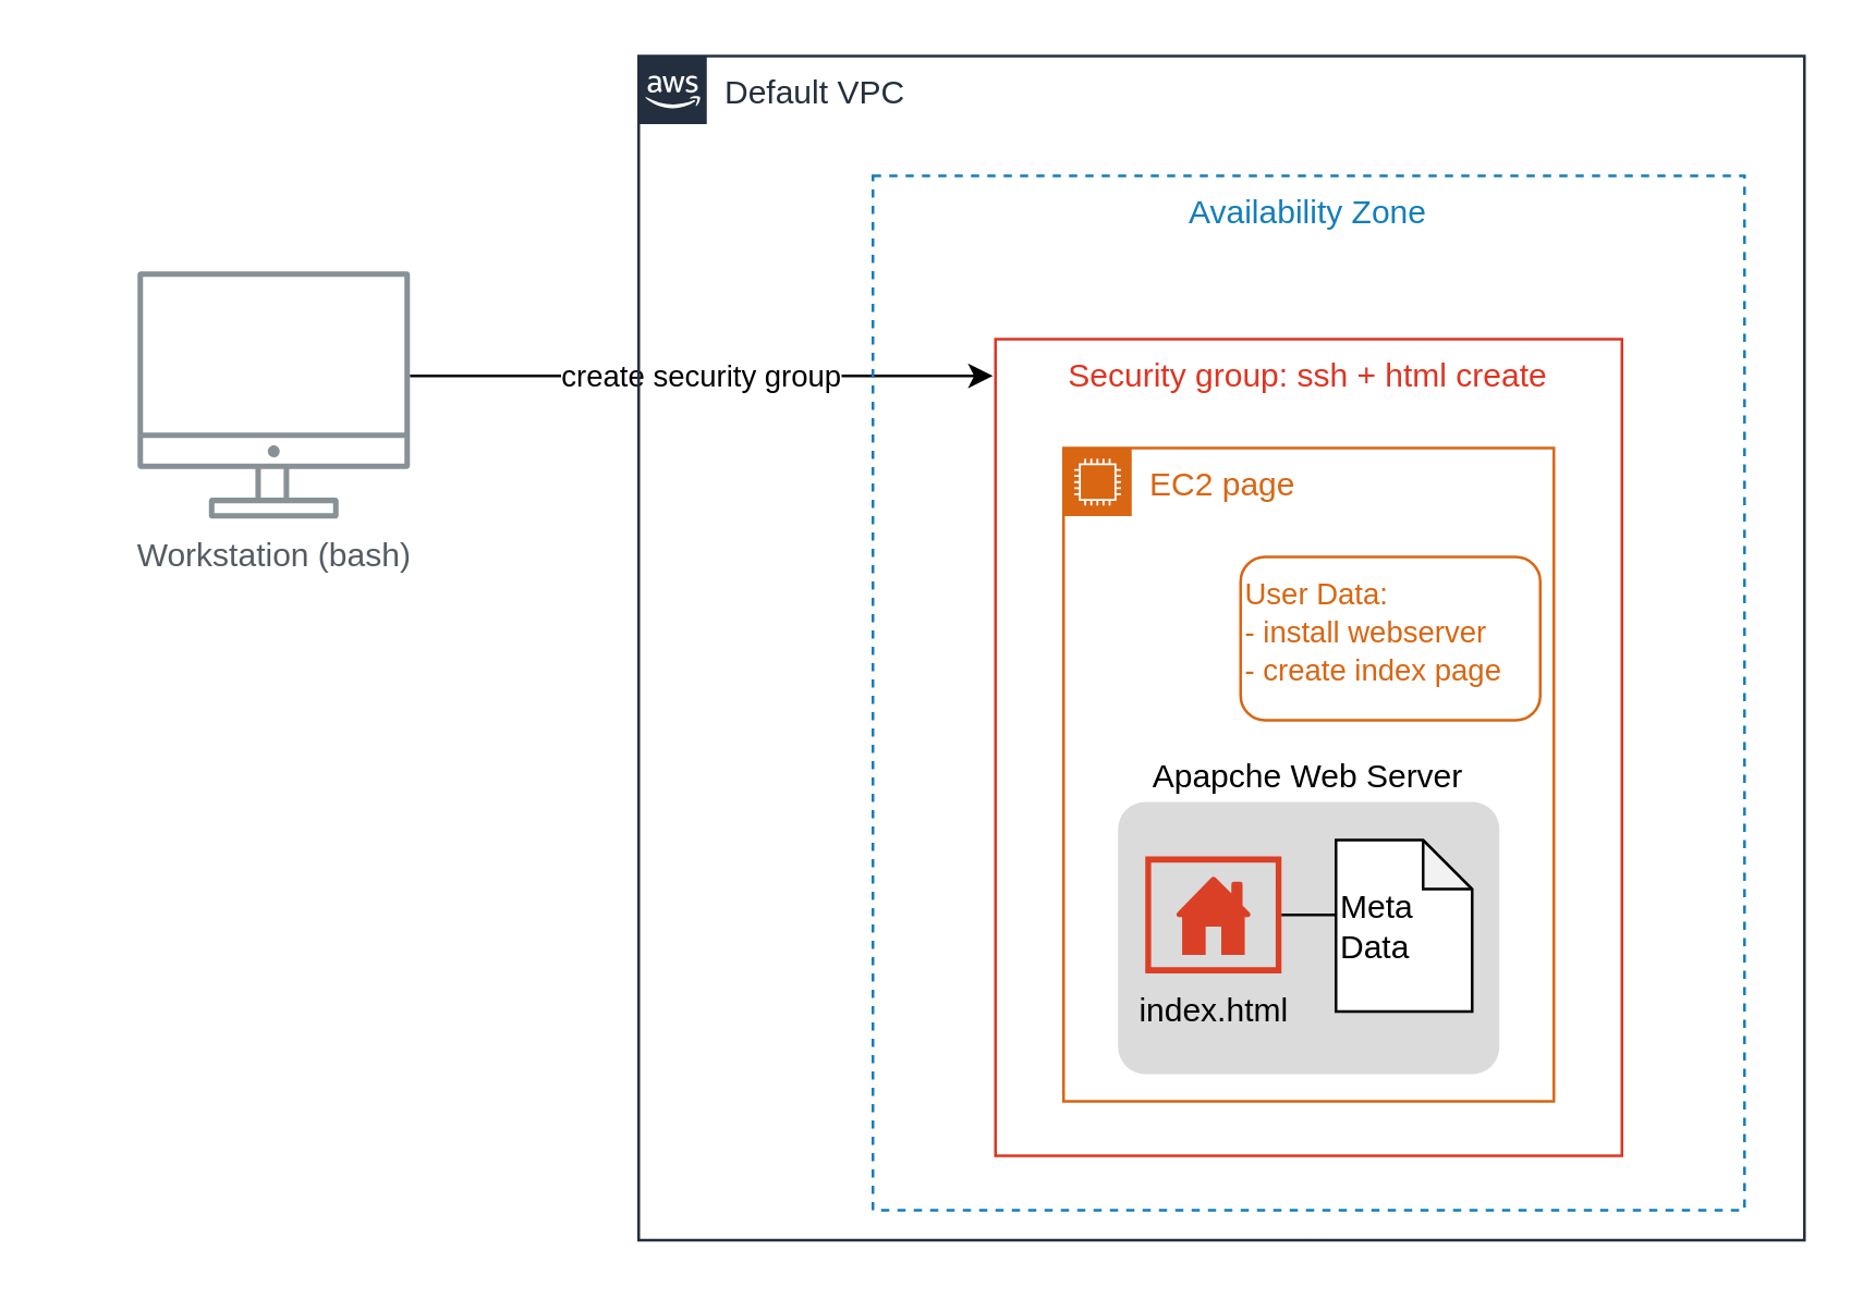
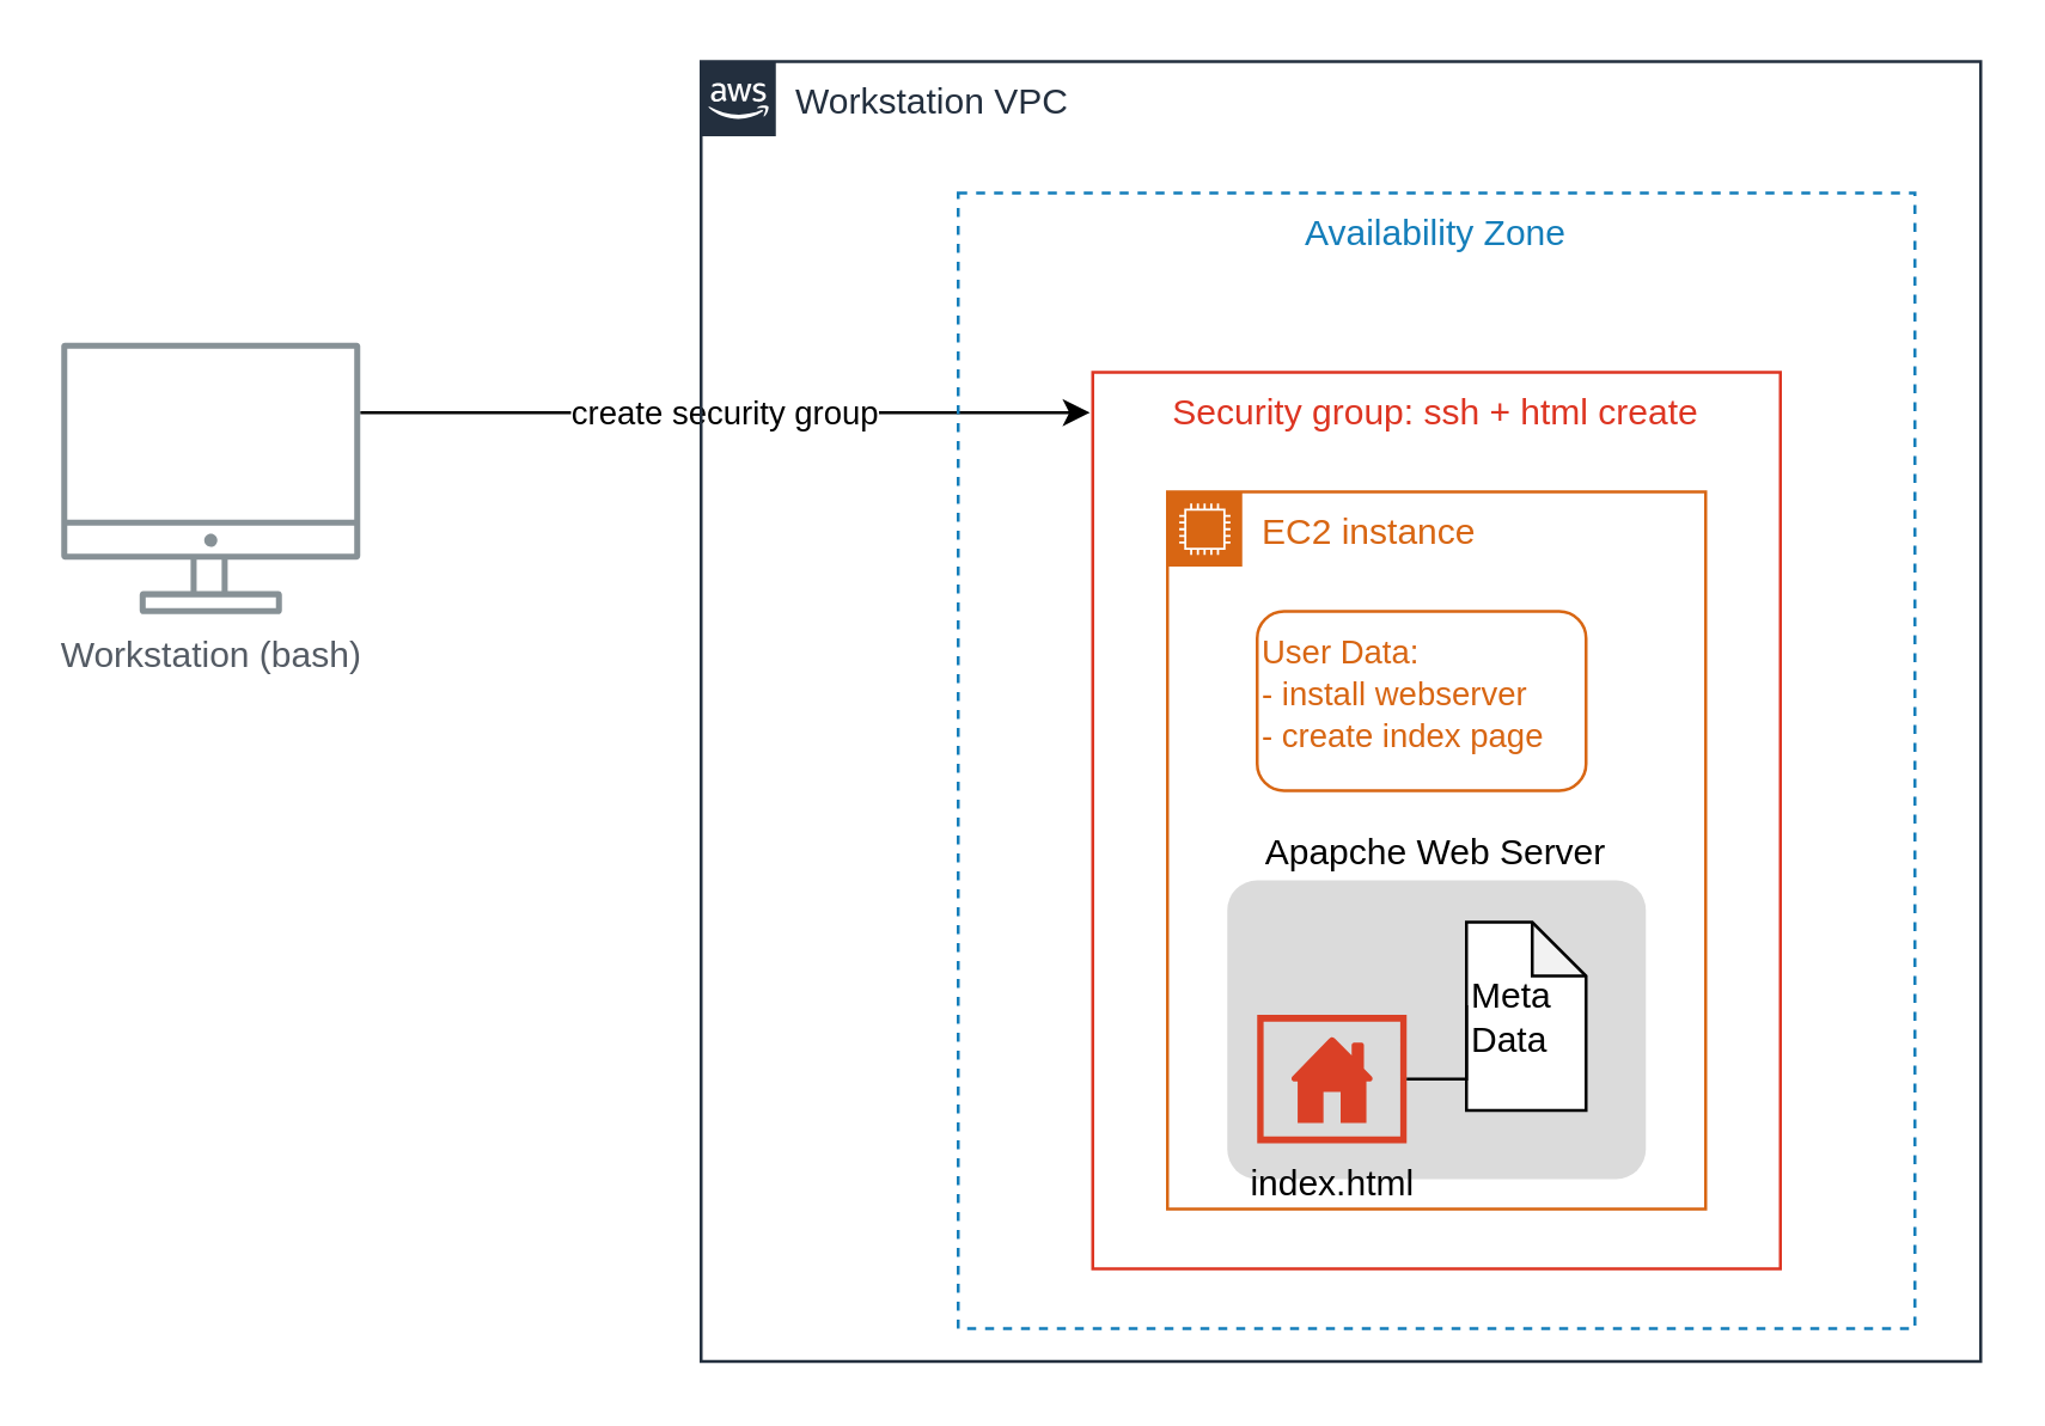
  <mxCell id="0" />
  <mxCell id="1" parent="0" />
  <mxCell id="2" value="create security group" style="edgeStyle=orthogonalEdgeStyle;rounded=0;orthogonalLoop=1;jettySize=auto;html=1;entryX=-0.004;entryY=0.045;entryDx=0;entryDy=0;entryPerimeter=0;" edge="1" parent="1" source="3" target="5"><mxGeometry relative="1" as="geometry"><Array as="points"><mxPoint x="120" y="138" /><mxPoint x="120" y="138" /></Array></mxGeometry></mxCell>
- <mxCell id="3" value="Workstation (bash)" style="outlineConnect=0;gradientColor=none;fontColor=#545B64;strokeColor=none;fillColor=#879196;dashed=0;verticalLabelPosition=bottom;verticalAlign=top;align=center;html=1;fontSize=12;fontStyle=0;aspect=fixed;shape=mxgraph.aws4.illustration_desktop;pointerEvents=1;labelBackgroundColor=#ffffff;" parent="1" vertex="1"><mxGeometry x="50" y="99" width="100" height="91" as="geometry" /></mxCell>
+ <mxCell id="3" value="Workstation (bash)" style="outlineConnect=0;gradientColor=none;fontColor=#545B64;strokeColor=none;fillColor=#879196;dashed=0;verticalLabelPosition=bottom;verticalAlign=top;align=center;html=1;fontSize=12;fontStyle=0;aspect=fixed;shape=mxgraph.aws4.illustration_desktop;pointerEvents=1;labelBackgroundColor=#ffffff;" parent="1" vertex="1"><mxGeometry x="20" y="114" width="100" height="91" as="geometry" /></mxCell>
  <mxCell id="4" value="Availability Zone" style="fillColor=none;strokeColor=#147EBA;dashed=1;verticalAlign=top;fontStyle=0;fontColor=#147EBA;" vertex="1" parent="1"><mxGeometry x="320" y="64" width="320" height="380" as="geometry" /></mxCell>
  <mxCell id="5" value="Security group: ssh + html create" style="fillColor=none;strokeColor=#DD3522;verticalAlign=top;fontStyle=0;fontColor=#DD3522;" vertex="1" parent="1"><mxGeometry x="365" y="124" width="230" height="300" as="geometry" /></mxCell>
  <mxCell id="6" value="" style="group" vertex="1" connectable="0" parent="1"><mxGeometry x="390" y="164" width="180" height="240" as="geometry" /></mxCell>
- <mxCell id="7" value="EC2 page" style="points=[[0,0],[0.25,0],[0.5,0],[0.75,0],[1,0],[1,0.25],[1,0.5],[1,0.75],[1,1],[0.75,1],[0.5,1],[0.25,1],[0,1],[0,0.75],[0,0.5],[0,0.25]];outlineConnect=0;gradientColor=none;html=1;whiteSpace=wrap;fontSize=12;fontStyle=0;shape=mxgraph.aws4.group;grIcon=mxgraph.aws4.group_ec2_instance_contents;strokeColor=#D86613;fillColor=none;verticalAlign=top;align=left;spacingLeft=30;fontColor=#D86613;dashed=0;" vertex="1" parent="6"><mxGeometry width="180" height="240" as="geometry" /></mxCell>
- <mxCell id="8" value="&lt;blockquote style=&quot;margin: 0 0 0 40px ; border: none ; padding: 0px&quot;&gt;&lt;/blockquote&gt;&lt;blockquote style=&quot;margin: 0 0 0 40px ; border: none ; padding: 0px&quot;&gt;&lt;/blockquote&gt;&lt;span style=&quot;font-size: 11px&quot;&gt;User Data:&lt;/span&gt;&lt;br&gt;&lt;blockquote style=&quot;margin: 0 0 0 40px ; border: none ; padding: 0px&quot;&gt;&lt;/blockquote&gt;&lt;span style=&quot;font-size: 11px&quot;&gt;- install webserver&lt;/span&gt;&lt;br&gt;&lt;span style=&quot;font-size: 11px&quot;&gt;&lt;div&gt;&lt;span&gt;- create index page&lt;/span&gt;&lt;/div&gt;&lt;/span&gt;&lt;blockquote style=&quot;margin: 0 0 0 40px ; border: none ; padding: 0px&quot;&gt;&lt;/blockquote&gt;" style="whiteSpace=wrap;html=1;align=left;strokeColor=#D86613;fontColor=#D86613;fillColor=none;dashed=0;fontStyle=0;verticalAlign=top;spacingLeft=0;rounded=1;" vertex="1" parent="6"><mxGeometry x="65" y="40" width="110" height="60" as="geometry" /></mxCell>
+ <mxCell id="7" value="EC2 instance" style="points=[[0,0],[0.25,0],[0.5,0],[0.75,0],[1,0],[1,0.25],[1,0.5],[1,0.75],[1,1],[0.75,1],[0.5,1],[0.25,1],[0,1],[0,0.75],[0,0.5],[0,0.25]];outlineConnect=0;gradientColor=none;html=1;whiteSpace=wrap;fontSize=12;fontStyle=0;shape=mxgraph.aws4.group;grIcon=mxgraph.aws4.group_ec2_instance_contents;strokeColor=#D86613;fillColor=none;verticalAlign=top;align=left;spacingLeft=30;fontColor=#D86613;dashed=0;" vertex="1" parent="6"><mxGeometry width="180" height="240" as="geometry" /></mxCell>
+ <mxCell id="8" value="&lt;blockquote style=&quot;margin: 0 0 0 40px ; border: none ; padding: 0px&quot;&gt;&lt;/blockquote&gt;&lt;blockquote style=&quot;margin: 0 0 0 40px ; border: none ; padding: 0px&quot;&gt;&lt;/blockquote&gt;&lt;span style=&quot;font-size: 11px&quot;&gt;User Data:&lt;/span&gt;&lt;br&gt;&lt;blockquote style=&quot;margin: 0 0 0 40px ; border: none ; padding: 0px&quot;&gt;&lt;/blockquote&gt;&lt;span style=&quot;font-size: 11px&quot;&gt;- install webserver&lt;/span&gt;&lt;br&gt;&lt;span style=&quot;font-size: 11px&quot;&gt;&lt;div&gt;&lt;span&gt;- create index page&lt;/span&gt;&lt;/div&gt;&lt;/span&gt;&lt;blockquote style=&quot;margin: 0 0 0 40px ; border: none ; padding: 0px&quot;&gt;&lt;/blockquote&gt;" style="whiteSpace=wrap;html=1;align=left;strokeColor=#D86613;fontColor=#D86613;fillColor=none;dashed=0;fontStyle=0;verticalAlign=top;spacingLeft=0;rounded=1;" vertex="1" parent="6"><mxGeometry x="30" y="40" width="110" height="60" as="geometry" /></mxCell>
  <mxCell id="9" value="Apapche Web Server" style="rounded=1;arcSize=10;strokeColor=none;fillColor=#DBDBDB;gradientColor=none;align=center;labelPosition=center;verticalLabelPosition=top;verticalAlign=bottom;" vertex="1" parent="6"><mxGeometry x="20" y="130" width="140" height="100" as="geometry" /></mxCell>
- <mxCell id="10" value="index.html" style="pointerEvents=1;shadow=0;dashed=0;html=1;strokeColor=none;labelPosition=center;verticalLabelPosition=bottom;verticalAlign=top;outlineConnect=0;align=center;shape=mxgraph.office.concepts.home_page;fillColor=#DA4026;rounded=1;" vertex="1" parent="6"><mxGeometry x="30" y="150" width="50" height="43" as="geometry" /></mxCell>
- <mxCell id="11" value="Meta Data" style="shape=note;whiteSpace=wrap;html=1;backgroundOutline=1;darkOpacity=0.05;rounded=1;fillColor=#ffffff;align=left;size=18;" vertex="1" parent="6"><mxGeometry x="100" y="144" width="50" height="63" as="geometry" /></mxCell>
+ <mxCell id="10" value="index.html" style="pointerEvents=1;shadow=0;dashed=0;html=1;strokeColor=none;labelPosition=center;verticalLabelPosition=bottom;verticalAlign=top;outlineConnect=0;align=center;shape=mxgraph.office.concepts.home_page;fillColor=#DA4026;rounded=1;" vertex="1" parent="6"><mxGeometry x="30" y="175" width="50" height="43" as="geometry" /></mxCell>
+ <mxCell id="11" value="Meta Data" style="shape=note;whiteSpace=wrap;html=1;backgroundOutline=1;darkOpacity=0.05;rounded=1;fillColor=#ffffff;align=left;size=18;" vertex="1" parent="6"><mxGeometry x="100" y="144" width="40" height="63" as="geometry" /></mxCell>
  <mxCell id="12" style="edgeStyle=orthogonalEdgeStyle;rounded=0;orthogonalLoop=1;jettySize=auto;html=1;entryX=0.001;entryY=0.441;entryDx=0;entryDy=0;entryPerimeter=0;endArrow=none;" edge="1" parent="6" source="10" target="11"><mxGeometry relative="1" as="geometry" /></mxCell>
- <mxCell id="13" value="Default VPC" style="points=[[0,0],[0.25,0],[0.5,0],[0.75,0],[1,0],[1,0.25],[1,0.5],[1,0.75],[1,1],[0.75,1],[0.5,1],[0.25,1],[0,1],[0,0.75],[0,0.5],[0,0.25]];outlineConnect=0;gradientColor=none;html=1;whiteSpace=wrap;fontSize=12;fontStyle=0;shape=mxgraph.aws4.group;grIcon=mxgraph.aws4.group_aws_cloud_alt;strokeColor=#232F3E;fillColor=none;verticalAlign=top;align=left;spacingLeft=30;fontColor=#232F3E;dashed=0;rounded=1;" vertex="1" parent="1"><mxGeometry x="234" y="20" width="428" height="435" as="geometry" /></mxCell>
+ <mxCell id="13" value="Workstation VPC" style="points=[[0,0],[0.25,0],[0.5,0],[0.75,0],[1,0],[1,0.25],[1,0.5],[1,0.75],[1,1],[0.75,1],[0.5,1],[0.25,1],[0,1],[0,0.75],[0,0.5],[0,0.25]];outlineConnect=0;gradientColor=none;html=1;whiteSpace=wrap;fontSize=12;fontStyle=0;shape=mxgraph.aws4.group;grIcon=mxgraph.aws4.group_aws_cloud_alt;strokeColor=#232F3E;fillColor=none;verticalAlign=top;align=left;spacingLeft=30;fontColor=#232F3E;dashed=0;rounded=1;" vertex="1" parent="1"><mxGeometry x="234" y="20" width="428" height="435" as="geometry" /></mxCell>
